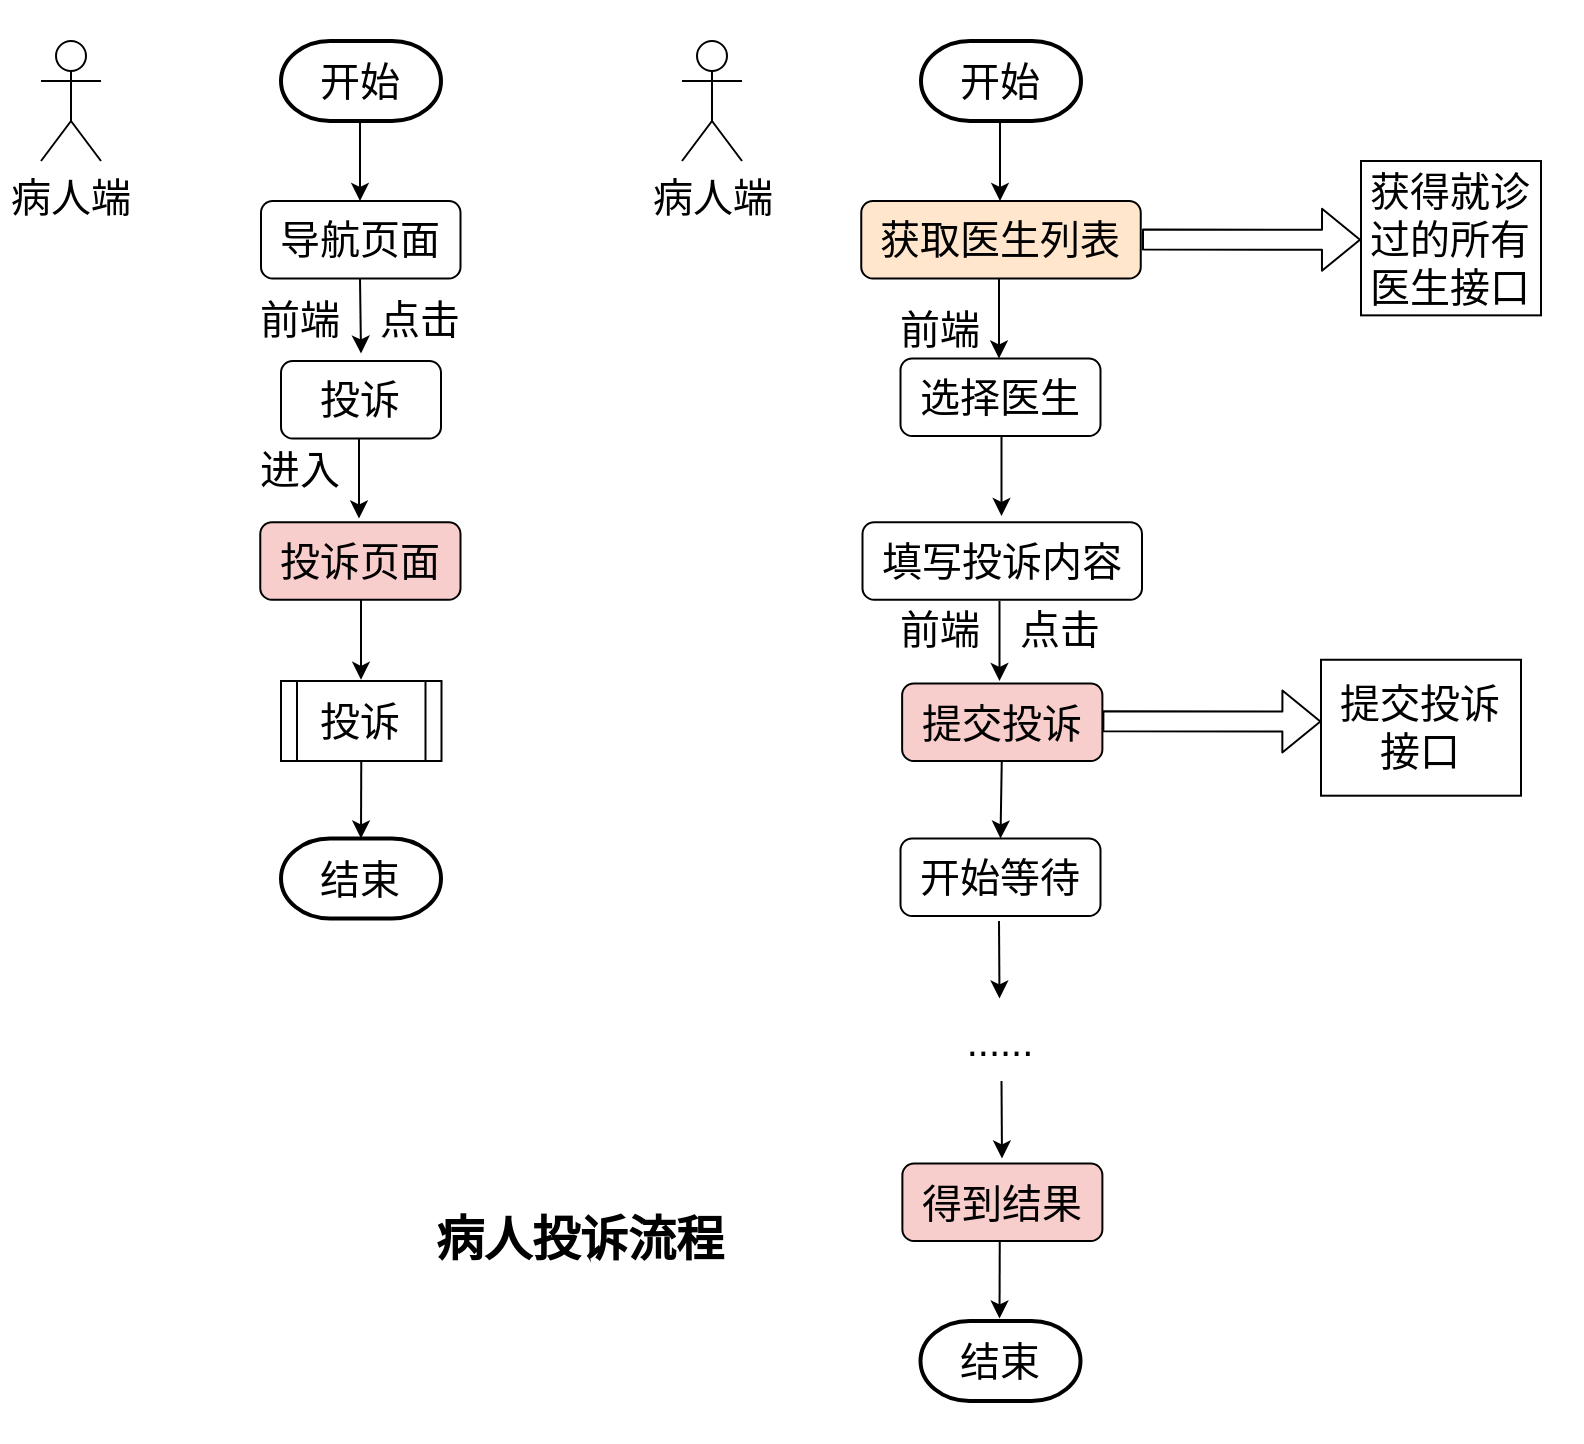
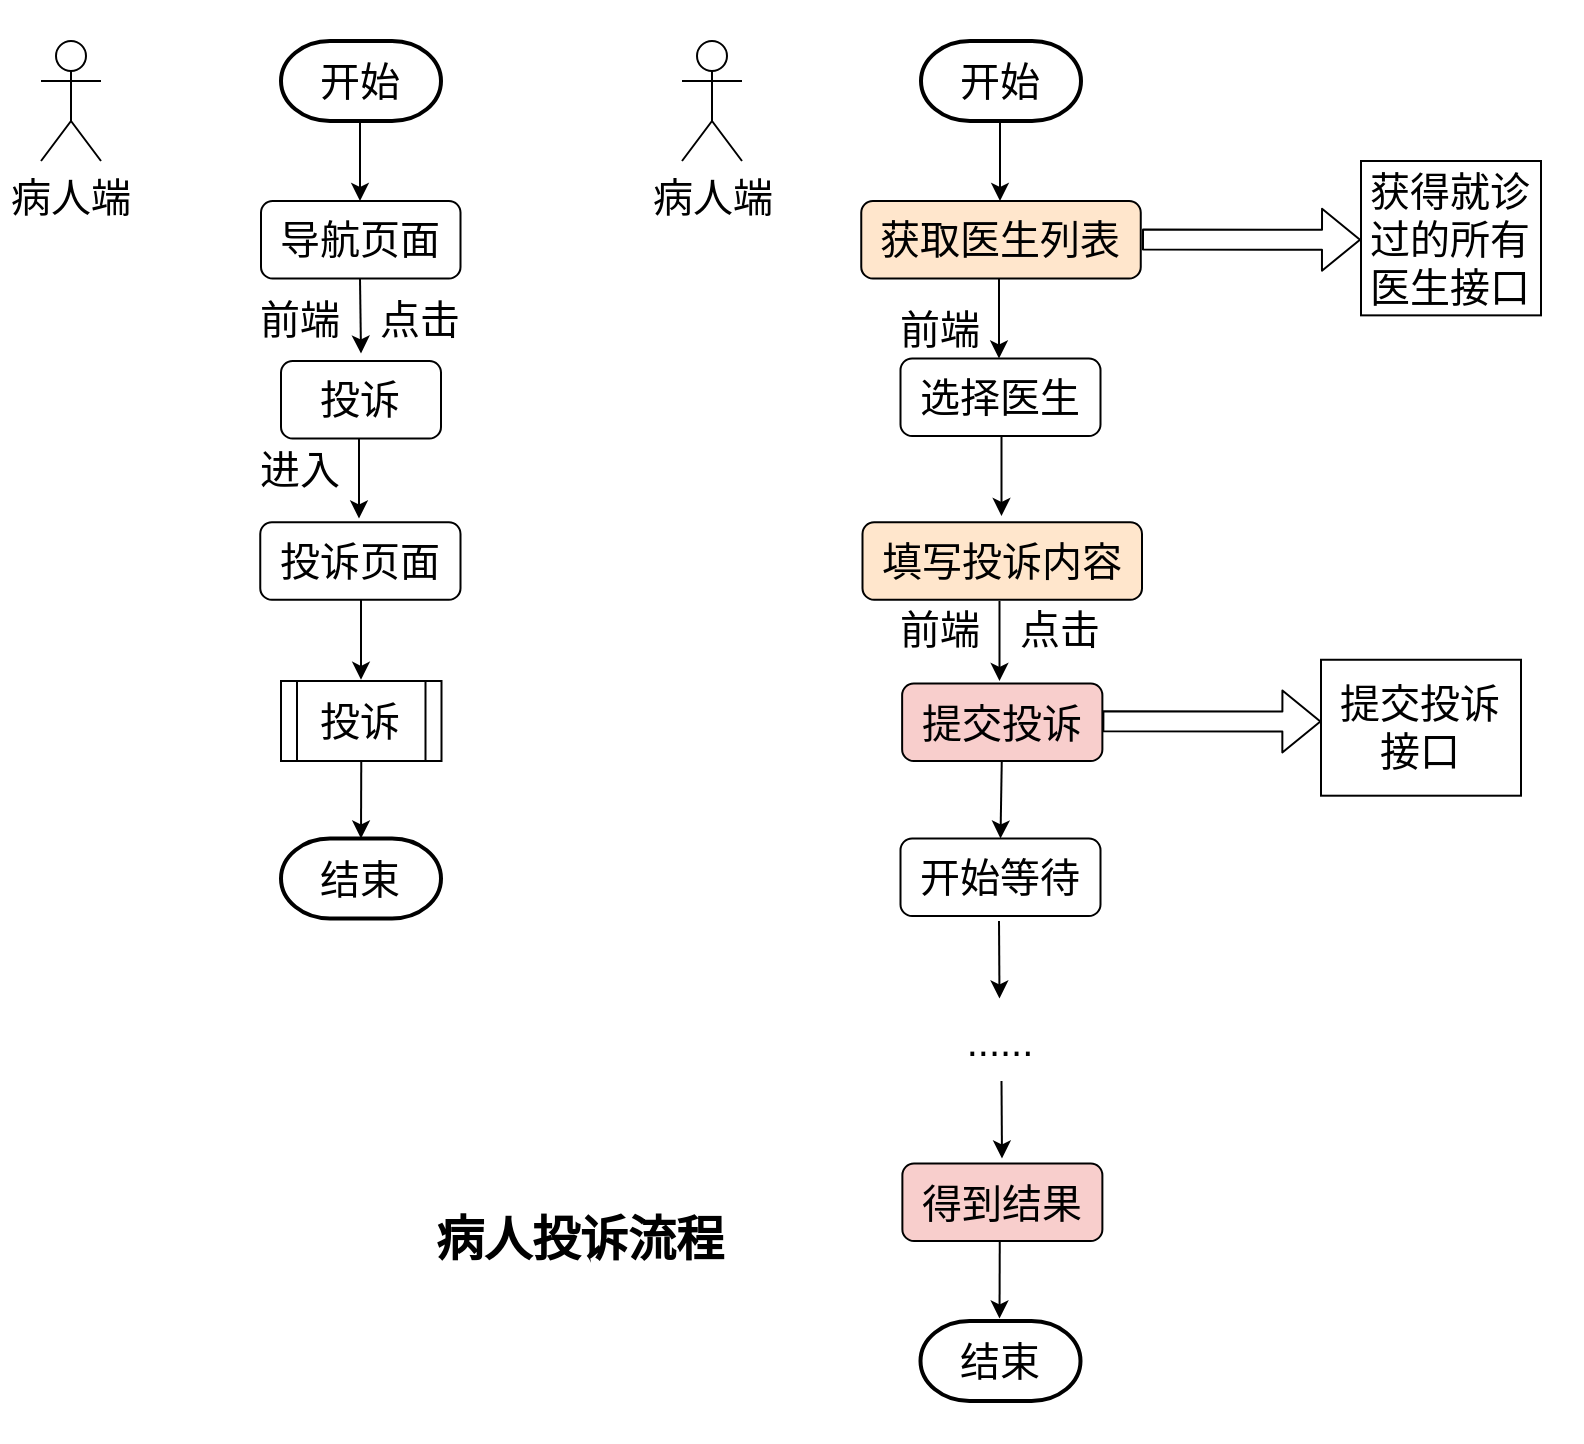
  <mxCell id="0" />
  <mxCell id="1" parent="0" />
  <mxCell id="2" value="&lt;font style=&quot;font-size: 20px;&quot;&gt;病人端&lt;/font&gt;" style="shape=umlActor;verticalLabelPosition=bottom;verticalAlign=top;html=1;outlineConnect=0;" parent="1" vertex="1"><mxGeometry x="20" y="20" width="30" height="60" as="geometry" /></mxCell>
  <mxCell id="3" value="开始" style="strokeWidth=2;html=1;shape=mxgraph.flowchart.terminator;whiteSpace=wrap;fontSize=20;" parent="1" vertex="1"><mxGeometry x="140" y="20" width="80" height="40" as="geometry" /></mxCell>
  <mxCell id="4" value="" style="endArrow=classic;html=1;fontSize=20;exitX=0.5;exitY=1;exitDx=0;exitDy=0;exitPerimeter=0;strokeWidth=1;" parent="1" edge="1"><mxGeometry width="50" height="50" relative="1" as="geometry"><mxPoint x="179.5" y="60" as="sourcePoint" /><mxPoint x="179.5" y="100" as="targetPoint" /></mxGeometry></mxCell>
  <mxCell id="5" value="导航页面" style="rounded=1;whiteSpace=wrap;html=1;fontSize=20;" parent="1" vertex="1"><mxGeometry x="130" y="100" width="99.75" height="38.75" as="geometry" /></mxCell>
  <mxCell id="6" value="" style="endArrow=classic;html=1;fontSize=20;exitX=0.5;exitY=1;exitDx=0;exitDy=0;exitPerimeter=0;strokeWidth=1;entryX=0.5;entryY=0;entryDx=0;entryDy=0;" parent="1" edge="1"><mxGeometry width="50" height="50" relative="1" as="geometry"><mxPoint x="179.5" y="138.75" as="sourcePoint" /><mxPoint x="180" y="176.25" as="targetPoint" /></mxGeometry></mxCell>
  <mxCell id="7" value="前端" style="text;html=1;strokeColor=none;fillColor=none;align=center;verticalAlign=middle;whiteSpace=wrap;rounded=0;fontSize=20;" parent="1" vertex="1"><mxGeometry x="120" y="143.75" width="60" height="30" as="geometry" /></mxCell>
  <mxCell id="8" value="点击" style="text;html=1;strokeColor=none;fillColor=none;align=center;verticalAlign=middle;whiteSpace=wrap;rounded=0;fontSize=20;" parent="1" vertex="1"><mxGeometry x="180" y="143.75" width="60" height="30" as="geometry" /></mxCell>
  <mxCell id="9" value="投诉" style="rounded=1;whiteSpace=wrap;html=1;fontSize=20;" parent="1" vertex="1"><mxGeometry x="140" y="180" width="80" height="38.75" as="geometry" /></mxCell>
  <mxCell id="10" value="" style="endArrow=classic;html=1;fontSize=20;exitX=0.5;exitY=1;exitDx=0;exitDy=0;exitPerimeter=0;strokeWidth=1;" parent="1" edge="1"><mxGeometry width="50" height="50" relative="1" as="geometry"><mxPoint x="179" y="218.75" as="sourcePoint" /><mxPoint x="179" y="258.75" as="targetPoint" /></mxGeometry></mxCell>
- <mxCell id="11" value="投诉页面" style="rounded=1;whiteSpace=wrap;html=1;fontSize=20;fillColor=#f8cecc;" parent="1" vertex="1"><mxGeometry x="129.63" y="260.63" width="100.12" height="38.75" as="geometry" /></mxCell>
+ <mxCell id="11" value="投诉页面" style="rounded=1;whiteSpace=wrap;html=1;fontSize=20;" parent="1" vertex="1"><mxGeometry x="129.63" y="260.63" width="100.12" height="38.75" as="geometry" /></mxCell>
  <mxCell id="12" value="进入" style="text;html=1;strokeColor=none;fillColor=none;align=center;verticalAlign=middle;whiteSpace=wrap;rounded=0;fontSize=20;" parent="1" vertex="1"><mxGeometry x="120" y="218.75" width="60" height="30" as="geometry" /></mxCell>
  <mxCell id="13" value="" style="endArrow=classic;html=1;fontSize=20;exitX=0.5;exitY=1;exitDx=0;exitDy=0;exitPerimeter=0;strokeWidth=1;" parent="1" edge="1"><mxGeometry width="50" height="50" relative="1" as="geometry"><mxPoint x="180" y="299.38" as="sourcePoint" /><mxPoint x="180" y="339.38" as="targetPoint" /></mxGeometry></mxCell>
  <mxCell id="14" value="&lt;font style=&quot;font-size: 20px;&quot;&gt;投诉&lt;/font&gt;" style="shape=process;whiteSpace=wrap;html=1;backgroundOutline=1;" parent="1" vertex="1"><mxGeometry x="140" y="340" width="80.25" height="40" as="geometry" /></mxCell>
  <mxCell id="15" value="" style="endArrow=classic;html=1;fontSize=20;strokeWidth=1;entryX=0.5;entryY=0;entryDx=0;entryDy=0;entryPerimeter=0;exitX=0.5;exitY=1;exitDx=0;exitDy=0;" parent="1" source="14" target="16" edge="1"><mxGeometry width="50" height="50" relative="1" as="geometry"><mxPoint x="280" y="410" as="sourcePoint" /><mxPoint x="250" y="410" as="targetPoint" /></mxGeometry></mxCell>
  <mxCell id="16" value="结束" style="strokeWidth=2;html=1;shape=mxgraph.flowchart.terminator;whiteSpace=wrap;fontSize=20;" parent="1" vertex="1"><mxGeometry x="140" y="418.75" width="80" height="40" as="geometry" /></mxCell>
  <mxCell id="17" value="&lt;font style=&quot;font-size: 20px;&quot;&gt;病人端&lt;/font&gt;" style="shape=umlActor;verticalLabelPosition=bottom;verticalAlign=top;html=1;outlineConnect=0;" parent="1" vertex="1"><mxGeometry x="340.5" y="20" width="30" height="60" as="geometry" /></mxCell>
  <mxCell id="18" value="开始" style="strokeWidth=2;html=1;shape=mxgraph.flowchart.terminator;whiteSpace=wrap;fontSize=20;" parent="1" vertex="1"><mxGeometry x="460" y="20" width="80" height="40" as="geometry" /></mxCell>
  <mxCell id="19" value="" style="endArrow=classic;html=1;fontSize=20;exitX=0.5;exitY=1;exitDx=0;exitDy=0;exitPerimeter=0;strokeWidth=1;" parent="1" edge="1"><mxGeometry width="50" height="50" relative="1" as="geometry"><mxPoint x="499.5" y="60" as="sourcePoint" /><mxPoint x="499.5" y="100" as="targetPoint" /></mxGeometry></mxCell>
  <mxCell id="20" value="" style="shape=flexArrow;endArrow=classic;html=1;exitX=1;exitY=0.5;exitDx=0;exitDy=0;entryX=0;entryY=0.5;entryDx=0;entryDy=0;" parent="1" edge="1"><mxGeometry width="50" height="50" relative="1" as="geometry"><mxPoint x="570.5" y="119.25" as="sourcePoint" /><mxPoint x="680" y="119.375" as="targetPoint" /></mxGeometry></mxCell>
  <mxCell id="21" value="获取医生列表" style="rounded=1;whiteSpace=wrap;html=1;fontSize=20;fillColor=#ffe6cc;" parent="1" vertex="1"><mxGeometry x="430.13" y="100" width="139.75" height="38.75" as="geometry" /></mxCell>
  <mxCell id="22" value="&lt;font style=&quot;font-size: 20px;&quot;&gt;获得就诊过的所有医生接口&lt;/font&gt;" style="rounded=0;whiteSpace=wrap;html=1;fillColor=none;" parent="1" vertex="1"><mxGeometry x="680" y="80" width="90" height="77.18" as="geometry" /></mxCell>
  <mxCell id="23" value="" style="endArrow=classic;html=1;fontSize=20;exitX=0.5;exitY=1;exitDx=0;exitDy=0;exitPerimeter=0;strokeWidth=1;" parent="1" edge="1"><mxGeometry width="50" height="50" relative="1" as="geometry"><mxPoint x="499" y="138.75" as="sourcePoint" /><mxPoint x="499" y="178.75" as="targetPoint" /></mxGeometry></mxCell>
  <mxCell id="24" value="选择医生" style="rounded=1;whiteSpace=wrap;html=1;fontSize=20;" parent="1" vertex="1"><mxGeometry x="449.75" y="178.75" width="100" height="38.75" as="geometry" /></mxCell>
  <mxCell id="25" value="前端" style="text;html=1;strokeColor=none;fillColor=none;align=center;verticalAlign=middle;whiteSpace=wrap;rounded=0;fontSize=20;" parent="1" vertex="1"><mxGeometry x="440.25" y="148.75" width="60" height="30" as="geometry" /></mxCell>
  <mxCell id="26" value="" style="endArrow=classic;html=1;fontSize=20;exitX=0.5;exitY=1;exitDx=0;exitDy=0;exitPerimeter=0;strokeWidth=1;" parent="1" edge="1"><mxGeometry width="50" height="50" relative="1" as="geometry"><mxPoint x="500.25" y="217.5" as="sourcePoint" /><mxPoint x="500.25" y="257.5" as="targetPoint" /></mxGeometry></mxCell>
  <mxCell id="27" value="" style="endArrow=classic;html=1;fontSize=20;exitX=0.5;exitY=1;exitDx=0;exitDy=0;exitPerimeter=0;strokeWidth=1;entryX=0.5;entryY=0;entryDx=0;entryDy=0;" parent="1" target="28" edge="1"><mxGeometry width="50" height="50" relative="1" as="geometry"><mxPoint x="500.38" y="380" as="sourcePoint" /><mxPoint x="560" y="400" as="targetPoint" /></mxGeometry></mxCell>
  <mxCell id="28" value="开始等待" style="rounded=1;whiteSpace=wrap;html=1;fontSize=20;" parent="1" vertex="1"><mxGeometry x="449.75" y="418.75" width="100" height="38.75" as="geometry" /></mxCell>
  <mxCell id="29" value="病人投诉流程" style="text;html=1;strokeColor=none;fillColor=none;align=center;verticalAlign=middle;whiteSpace=wrap;rounded=0;fontSize=24;fontStyle=1" parent="1" vertex="1"><mxGeometry x="210" y="600" width="160" height="40" as="geometry" /></mxCell>
- <mxCell id="30" value="填写投诉内容" style="rounded=1;whiteSpace=wrap;html=1;fontSize=20;" parent="1" vertex="1"><mxGeometry x="430.75" y="260.63" width="139.75" height="38.75" as="geometry" /></mxCell>
+ <mxCell id="30" value="填写投诉内容" style="rounded=1;whiteSpace=wrap;html=1;fontSize=20;fillColor=#ffe6cc;" parent="1" vertex="1"><mxGeometry x="430.75" y="260.63" width="139.75" height="38.75" as="geometry" /></mxCell>
  <mxCell id="31" value="" style="endArrow=classic;html=1;fontSize=20;exitX=0.5;exitY=1;exitDx=0;exitDy=0;exitPerimeter=0;strokeWidth=1;" parent="1" edge="1"><mxGeometry width="50" height="50" relative="1" as="geometry"><mxPoint x="499.25" y="300" as="sourcePoint" /><mxPoint x="499.25" y="340" as="targetPoint" /></mxGeometry></mxCell>
  <mxCell id="32" value="前端" style="text;html=1;strokeColor=none;fillColor=none;align=center;verticalAlign=middle;whiteSpace=wrap;rounded=0;fontSize=20;" parent="1" vertex="1"><mxGeometry x="440.25" y="299.38" width="60" height="30" as="geometry" /></mxCell>
  <mxCell id="33" value="点击" style="text;html=1;strokeColor=none;fillColor=none;align=center;verticalAlign=middle;whiteSpace=wrap;rounded=0;fontSize=20;" parent="1" vertex="1"><mxGeometry x="500.25" y="299.38" width="60" height="30" as="geometry" /></mxCell>
  <mxCell id="34" value="提交投诉" style="rounded=1;whiteSpace=wrap;html=1;fontSize=20;fillColor=#f8cecc;" parent="1" vertex="1"><mxGeometry x="450.57" y="341.25" width="100.12" height="38.75" as="geometry" /></mxCell>
  <mxCell id="35" value="" style="endArrow=classic;html=1;fontSize=20;strokeWidth=1;entryX=0.5;entryY=0;entryDx=0;entryDy=0;" parent="1" edge="1"><mxGeometry width="50" height="50" relative="1" as="geometry"><mxPoint x="499" y="460" as="sourcePoint" /><mxPoint x="499.25" y="498.75" as="targetPoint" /></mxGeometry></mxCell>
  <mxCell id="36" value="" style="shape=flexArrow;endArrow=classic;html=1;exitX=1;exitY=0.5;exitDx=0;exitDy=0;entryX=0;entryY=0.5;entryDx=0;entryDy=0;" parent="1" edge="1"><mxGeometry width="50" height="50" relative="1" as="geometry"><mxPoint x="550.69" y="360.13" as="sourcePoint" /><mxPoint x="660.19" y="360.255" as="targetPoint" /></mxGeometry></mxCell>
  <mxCell id="37" value="&lt;font style=&quot;font-size: 20px;&quot;&gt;提交投诉接口&lt;/font&gt;" style="rounded=0;whiteSpace=wrap;html=1;fillColor=none;" parent="1" vertex="1"><mxGeometry x="660" y="329.38" width="100" height="67.97" as="geometry" /></mxCell>
  <mxCell id="38" value="......" style="text;html=1;strokeColor=none;fillColor=none;align=center;verticalAlign=middle;whiteSpace=wrap;rounded=0;fontSize=20;" parent="1" vertex="1"><mxGeometry x="460" y="499.38" width="80" height="40.62" as="geometry" /></mxCell>
  <mxCell id="39" value="" style="endArrow=classic;html=1;fontSize=20;strokeWidth=1;entryX=0.5;entryY=0;entryDx=0;entryDy=0;" parent="1" edge="1"><mxGeometry width="50" height="50" relative="1" as="geometry"><mxPoint x="500.25" y="540" as="sourcePoint" /><mxPoint x="500.5" y="578.75" as="targetPoint" /></mxGeometry></mxCell>
  <mxCell id="40" value="得到结果" style="rounded=1;whiteSpace=wrap;html=1;fontSize=20;fillColor=#f8cecc;" parent="1" vertex="1"><mxGeometry x="450.69" y="581.25" width="100" height="38.75" as="geometry" /></mxCell>
  <mxCell id="41" value="" style="endArrow=classic;html=1;fontSize=20;strokeWidth=1;entryX=0.5;entryY=0;entryDx=0;entryDy=0;entryPerimeter=0;exitX=0.5;exitY=1;exitDx=0;exitDy=0;" parent="1" edge="1"><mxGeometry width="50" height="50" relative="1" as="geometry"><mxPoint x="499.38" y="620" as="sourcePoint" /><mxPoint x="499.255" y="658.75" as="targetPoint" /></mxGeometry></mxCell>
  <mxCell id="42" value="结束" style="strokeWidth=2;html=1;shape=mxgraph.flowchart.terminator;whiteSpace=wrap;fontSize=20;" parent="1" vertex="1"><mxGeometry x="459.75" y="660" width="80" height="40" as="geometry" /></mxCell>
